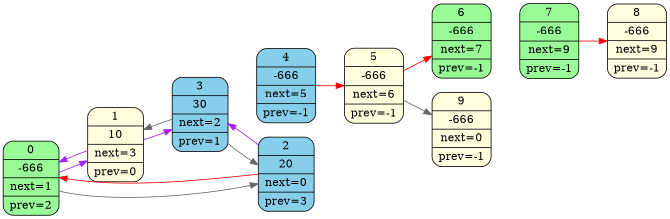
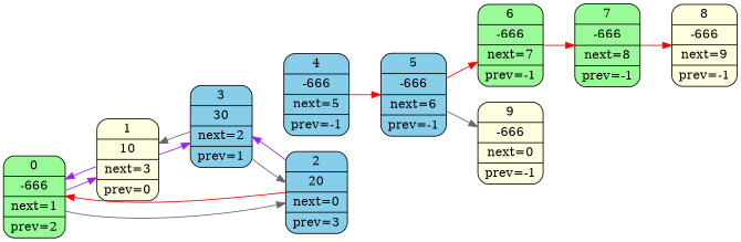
  digraph {
    rankdir=LR
    node [fillcolor=lightyellow shape=Mrecord style="rounded, filled,filled"]
    edge [color=red]
    n1 [fillcolor=palegreen label="0 | -666 | next=1 | prev=2"]
    n2 [label="1 | 10 | next=3 | prev=0"]
    n3 [fillcolor=skyblue label="2 | 20 | next=0 | prev=3"]
    n4 [fillcolor=skyblue label="3 | 30 | next=2 | prev=1"]
    n5 [fillcolor=skyblue label="4 | -666 | next=5 | prev=-1"]
-   n6 [label="5 | -666 | next=6 | prev=-1"]
+   n6 [fillcolor=skyblue label="5 | -666 | next=6 | prev=-1"]
    n7 [fillcolor=palegreen label="6 | -666 | next=7 | prev=-1"]
    n8 [label="9 | -666 | next=0 | prev=-1"]
-   n9 [fillcolor=palegreen label="7 | -666 | next=9 | prev=-1"]
+   n9 [fillcolor=palegreen label="7 | -666 | next=8 | prev=-1"]
    n10 [label="8 | -666 | next=9 | prev=-1"]
    n1 -> n2 [color=purple]
    n1 -> n3 [color=gray40]
    n2 -> n1 [color=purple]
    n2 -> n3 [style=invis color=""]
    n2 -> n4 [color=purple]
    n3 -> n1
    n3 -> n4 [style=invis color=""]
    n3 -> n4 [color=purple]
    n4 -> n2 [color=gray40]
    n4 -> n3 [color=gray40]
    n4 -> n5 [style=invis color=""]
    n5 -> n6
    n6 -> n7
    n6 -> n8 [color=gray40]
+   n7 -> n9
    n9 -> n10
  }
